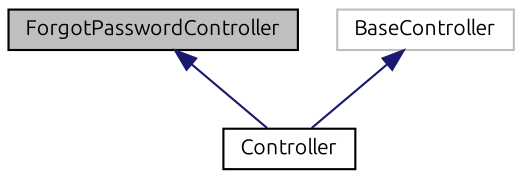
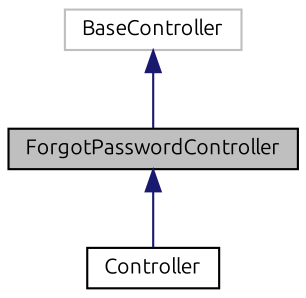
  digraph {
    fontname=Ubuntu
    node [color=black fillcolor=white fontname=Ubuntu fontsize=10 shape=record style=filled]
    edge [color=midnightblue dir=back fontname=Ubuntu fontsize=10 labelfontname=Helvetica labelfontsize=10 style=solid]
    n1 [fillcolor=grey75 fontcolor=black height=0.2 label=ForgotPasswordController width=0.4]
    n2 [height=0.2 label=Controller width=0.4]
    n3 [color=grey75 height=0.2 label=BaseController width=0.4]
    n1 -> n2
-   n3 -> n2
+   n3 -> n1
  }
